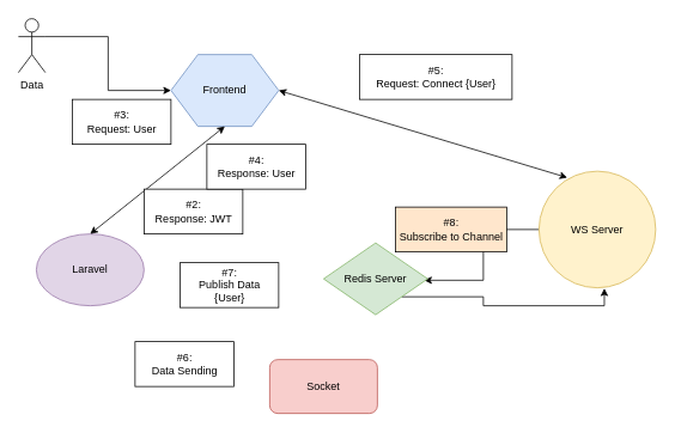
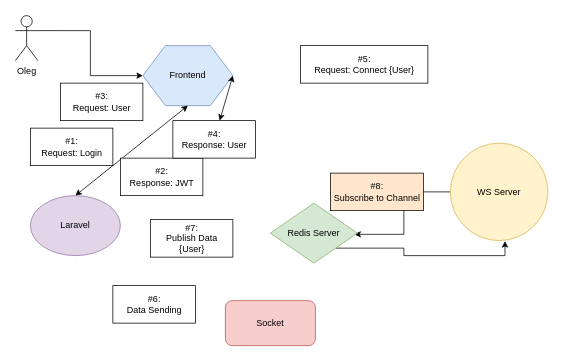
  <mxCell id="0" />
  <mxCell id="1" parent="0" />
  <mxCell id="2" style="edgeStyle=orthogonalEdgeStyle;rounded=0;orthogonalLoop=1;jettySize=auto;html=1;exitX=1;exitY=0.333;exitDx=0;exitDy=0;exitPerimeter=0;entryX=0;entryY=0.5;entryDx=0;entryDy=0;" edge="1" parent="1" source="3" target="4"><mxGeometry relative="1" as="geometry"><mxPoint x="170" y="110" as="targetPoint" /></mxGeometry></mxCell>
- <mxCell id="3" value="Data" style="shape=umlActor;verticalLabelPosition=bottom;labelBackgroundColor=#ffffff;verticalAlign=top;html=1;outlineConnect=0;" vertex="1" parent="1"><mxGeometry x="20" y="20" width="30" height="60" as="geometry" /></mxCell>
+ <mxCell id="3" value="Oleg" style="shape=umlActor;verticalLabelPosition=bottom;labelBackgroundColor=#ffffff;verticalAlign=top;html=1;outlineConnect=0;" vertex="1" parent="1"><mxGeometry x="20" y="20" width="30" height="60" as="geometry" /></mxCell>
  <mxCell id="4" value="Frontend" style="shape=hexagon;perimeter=hexagonPerimeter2;whiteSpace=wrap;html=1;fillColor=#dae8fc;strokeColor=#6c8ebf;" vertex="1" parent="1"><mxGeometry x="190" y="60" width="120" height="80" as="geometry" /></mxCell>
  <mxCell id="5" value="Laravel" style="ellipse;whiteSpace=wrap;html=1;fillColor=#e1d5e7;strokeColor=#9673a6;" vertex="1" parent="1"><mxGeometry x="40" y="260" width="120" height="80" as="geometry" /></mxCell>
  <mxCell id="6" value="" style="endArrow=classic;startArrow=classic;html=1;entryX=0.5;entryY=1;entryDx=0;entryDy=0;exitX=0.5;exitY=0;exitDx=0;exitDy=0;" edge="1" parent="1" source="5" target="4"><mxGeometry width="50" height="50" relative="1" as="geometry"><mxPoint x="190" y="240" as="sourcePoint" /><mxPoint x="240" y="190" as="targetPoint" /></mxGeometry></mxCell>
+ <mxCell id="7" value="#1: &lt;br&gt;Request: Login" style="html=1;" vertex="1" parent="1"><mxGeometry x="40" y="170" width="110" height="50" as="geometry" /></mxCell>
  <mxCell id="8" value="#2:&lt;br&gt;Response: JWT" style="html=1;" vertex="1" parent="1"><mxGeometry x="160" y="210" width="110" height="50" as="geometry" /></mxCell>
  <mxCell id="9" value="#3:&lt;br&gt;Request: User" style="html=1;" vertex="1" parent="1"><mxGeometry x="80" y="110" width="110" height="50" as="geometry" /></mxCell>
  <mxCell id="10" value="#4:&lt;br&gt;Response: User" style="html=1;" vertex="1" parent="1"><mxGeometry x="230" y="160" width="110" height="50" as="geometry" /></mxCell>
  <mxCell id="11" style="edgeStyle=orthogonalEdgeStyle;rounded=0;orthogonalLoop=1;jettySize=auto;html=1;exitX=0;exitY=0.5;exitDx=0;exitDy=0;entryX=0.966;entryY=0.52;entryDx=0;entryDy=0;entryPerimeter=0;" edge="1" parent="1" source="12" target="18"><mxGeometry relative="1" as="geometry" /></mxCell>
  <mxCell id="12" value="WS Server" style="ellipse;whiteSpace=wrap;html=1;aspect=fixed;fillColor=#fff2cc;strokeColor=#d6b656;" vertex="1" parent="1"><mxGeometry x="600" y="190" width="130" height="130" as="geometry" /></mxCell>
- <mxCell id="13" value="" style="endArrow=classic;startArrow=classic;html=1;entryX=0.242;entryY=0.055;entryDx=0;entryDy=0;entryPerimeter=0;exitX=1;exitY=0.5;exitDx=0;exitDy=0;" edge="1" parent="1" source="4" target="12"><mxGeometry width="50" height="50" relative="1" as="geometry"><mxPoint x="480" y="120" as="sourcePoint" /><mxPoint x="530" y="70" as="targetPoint" /></mxGeometry></mxCell>
+ <mxCell id="13" value="" style="endArrow=classic;startArrow=classic;html=1;exitX=1;exitY=0.5;exitDx=0;exitDy=0;" edge="1" parent="1" source="4" target="10"><mxGeometry width="50" height="50" relative="1" as="geometry"><mxPoint x="480" y="120" as="sourcePoint" /><mxPoint x="530" y="70" as="targetPoint" /></mxGeometry></mxCell>
  <mxCell id="14" value="#5:&lt;br&gt;Request: Connect {User}" style="html=1;" vertex="1" parent="1"><mxGeometry x="400" y="60" width="170" height="50" as="geometry" /></mxCell>
  <mxCell id="15" value="Socket" style="rounded=1;whiteSpace=wrap;html=1;fillColor=#f8cecc;strokeColor=#b85450;" vertex="1" parent="1"><mxGeometry x="300" y="400" width="120" height="60" as="geometry" /></mxCell>
  <mxCell id="16" value="#6:&lt;br&gt;Data Sending" style="html=1;" vertex="1" parent="1"><mxGeometry x="150" y="380" width="110" height="50" as="geometry" /></mxCell>
  <mxCell id="17" style="edgeStyle=orthogonalEdgeStyle;rounded=0;orthogonalLoop=1;jettySize=auto;html=1;exitX=1;exitY=1;exitDx=0;exitDy=0;entryX=0.56;entryY=1.005;entryDx=0;entryDy=0;entryPerimeter=0;" edge="1" parent="1" source="18" target="12"><mxGeometry relative="1" as="geometry" /></mxCell>
  <mxCell id="18" value="Redis Server" style="rhombus;whiteSpace=wrap;html=1;fillColor=#d5e8d4;strokeColor=#82b366;" vertex="1" parent="1"><mxGeometry x="360" y="270" width="116" height="80" as="geometry" /></mxCell>
  <mxCell id="19" value="#7:&lt;br&gt;Publish Data&lt;br&gt;{User}" style="html=1;" vertex="1" parent="1"><mxGeometry x="200" y="292" width="110" height="50" as="geometry" /></mxCell>
  <mxCell id="20" value="#8:&lt;br&gt;Subscribe to Channel" style="html=1;fillColor=#ffe6cc;" vertex="1" parent="1"><mxGeometry x="440" y="230" width="124" height="50" as="geometry" /></mxCell>
